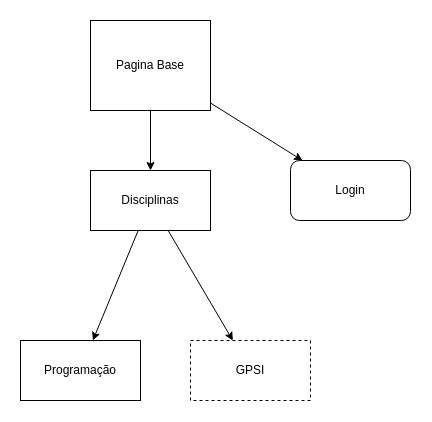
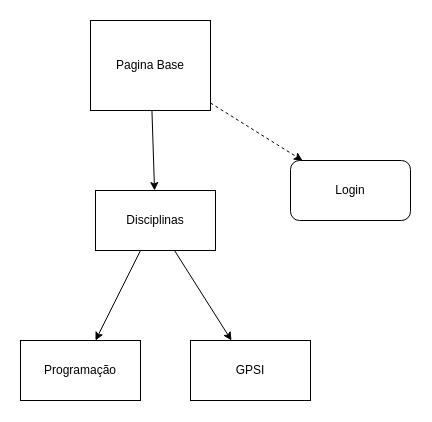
  <mxCell id="0" />
  <mxCell id="1" parent="0" />
  <mxCell id="2" value="Pagina Base" style="rounded=0;whiteSpace=wrap;html=1;" vertex="1" parent="1"><mxGeometry x="90" y="20" width="120" height="90" as="geometry" /></mxCell>
  <mxCell id="3" value="Login" style="whiteSpace=wrap;html=1;rounded=1;" vertex="1" parent="1"><mxGeometry x="290" y="160" width="120" height="60" as="geometry" /></mxCell>
- <mxCell id="4" value="" style="endArrow=classic;html=1;rounded=0;" edge="1" parent="1" source="2" target="3"><mxGeometry width="50" height="50" relative="1" as="geometry"><mxPoint x="300" y="250" as="sourcePoint" /><mxPoint x="350" y="200" as="targetPoint" /></mxGeometry></mxCell>
+ <mxCell id="4" value="" style="endArrow=classic;html=1;rounded=0;dashed=1;" edge="1" parent="1" source="2" target="3"><mxGeometry width="50" height="50" relative="1" as="geometry"><mxPoint x="300" y="250" as="sourcePoint" /><mxPoint x="350" y="200" as="targetPoint" /></mxGeometry></mxCell>
  <mxCell id="5" value="" style="endArrow=classic;html=1;rounded=0;" edge="1" parent="1" source="2" target="6"><mxGeometry width="50" height="50" relative="1" as="geometry"><mxPoint x="300" y="250" as="sourcePoint" /><mxPoint x="350" y="200" as="targetPoint" /></mxGeometry></mxCell>
- <mxCell id="6" value="Disciplinas" style="rounded=0;whiteSpace=wrap;html=1;" vertex="1" parent="1"><mxGeometry x="90" y="170" width="120" height="60" as="geometry" /></mxCell>
+ <mxCell id="6" value="Disciplinas" style="rounded=0;whiteSpace=wrap;html=1;" vertex="1" parent="1"><mxGeometry x="95" y="190" width="120" height="60" as="geometry" /></mxCell>
  <mxCell id="7" value="Programação" style="rounded=0;whiteSpace=wrap;html=1;" vertex="1" parent="1"><mxGeometry x="20" y="340" width="120" height="60" as="geometry" /></mxCell>
  <mxCell id="8" value="" style="endArrow=classic;html=1;rounded=0;" edge="1" parent="1" source="6" target="7"><mxGeometry width="50" height="50" relative="1" as="geometry"><mxPoint x="280" y="230" as="sourcePoint" /><mxPoint x="280" y="320" as="targetPoint" /></mxGeometry></mxCell>
- <mxCell id="9" value="GPSI" style="rounded=0;whiteSpace=wrap;html=1;dashed=1;" vertex="1" parent="1"><mxGeometry x="190" y="340" width="120" height="60" as="geometry" /></mxCell>
+ <mxCell id="9" value="GPSI" style="rounded=0;whiteSpace=wrap;html=1;" vertex="1" parent="1"><mxGeometry x="190" y="340" width="120" height="60" as="geometry" /></mxCell>
  <mxCell id="10" value="" style="endArrow=classic;html=1;rounded=0;" edge="1" parent="1" source="6" target="9"><mxGeometry width="50" height="50" relative="1" as="geometry"><mxPoint x="-100" y="250" as="sourcePoint" /><mxPoint x="-50" y="200" as="targetPoint" /></mxGeometry></mxCell>
